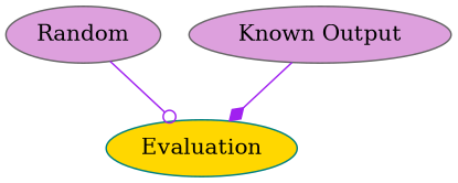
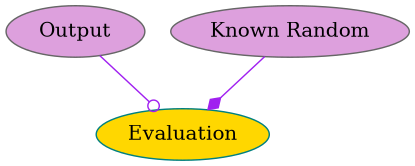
  digraph {
    node [color=gray40 fillcolor=plum style=filled]
    edge [color=purple]
-   n1 [label=Random]
+   n1 [label=Output]
    Evaluation [color=teal fillcolor=gold]
-   n3 [label="Known Output"]
+   n3 [label="Known Random"]
    n1 -> Evaluation [arrowhead=odot]
    n3 -> Evaluation [arrowhead=diamond]
  }
